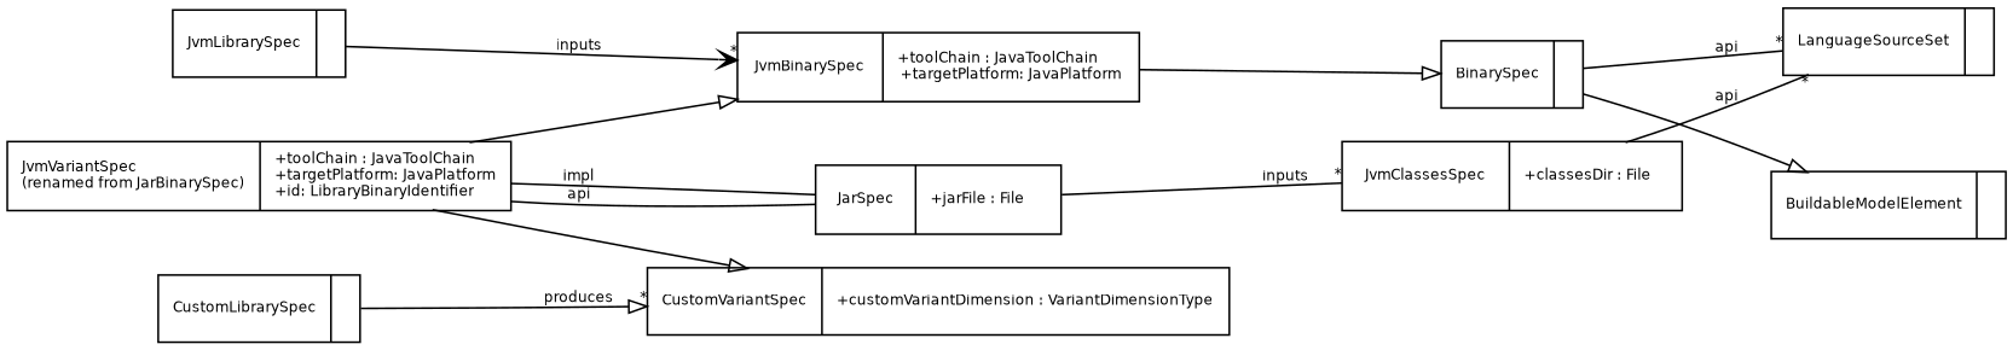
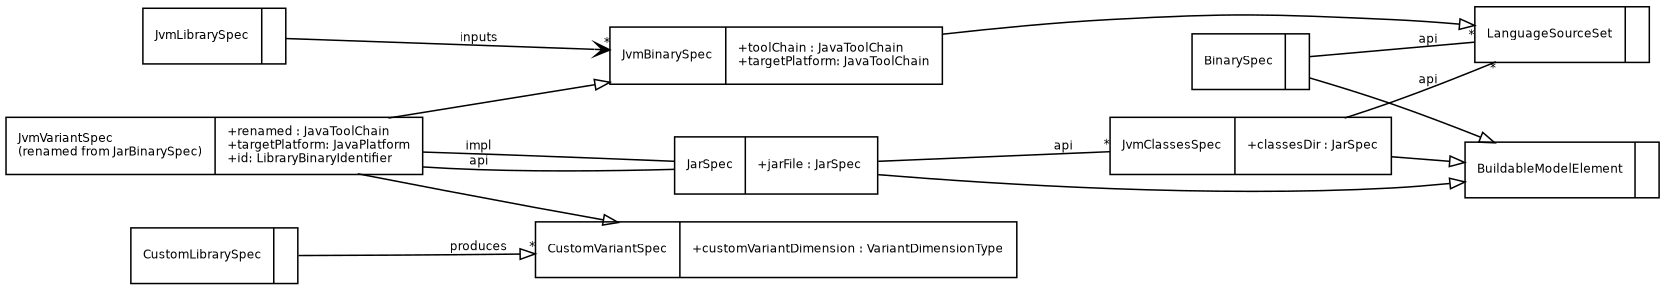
  digraph {
    fontname="Bitstream Vera Sans"
    fontsize=8
    rankdir=LR
    node [fontname="Bitstream Vera Sans" fontsize=8 shape=record]
    edge [arrowhead=empty fontname="Bitstream Vera Sans" fontsize=8]
    n1 [label="{BuildableModelElement|\l}"]
    n2 [label="{LanguageSourceSet|\l}"]
    n3 [label="{BinarySpec|\l}"]
-   n4 [label="{JvmClassesSpec|+classesDir : File\l}"]
-   n5 [label="{JvmBinarySpec|+toolChain : JavaToolChain\l+targetPlatform: JavaPlatform}"]
-   n6 [label="{JvmVariantSpec\l(renamed from JarBinarySpec)|+toolChain : JavaToolChain\l+targetPlatform: JavaPlatform\l+id:  LibraryBinaryIdentifier\l}"]
-   n7 [label="{JarSpec|+jarFile : File \l}"]
+   n4 [label="{JvmClassesSpec|+classesDir : JarSpec\l}"]
+   n5 [label="{JvmBinarySpec|+toolChain : JavaToolChain\l+targetPlatform: JavaToolChain}"]
+   n6 [label="{JvmVariantSpec\l(renamed from JarBinarySpec)|+renamed : JavaToolChain\l+targetPlatform: JavaPlatform\l+id:  LibraryBinaryIdentifier\l}"]
+   n7 [label="{JarSpec|+jarFile : JarSpec \l}"]
    n8 [label="{CustomVariantSpec|+customVariantDimension :  VariantDimensionType\l}"]
    n9 [label="{JvmLibrarySpec|\l}"]
    n10 [label="{CustomLibrarySpec|\l}"]
    n3 -> n1
    n3 -> n2 [arrowhead=none headlabel="*" label=api]
+   n4 -> n1
    n4 -> n2 [arrowhead=none headlabel="*" label=api]
-   n5 -> n3
+   n5 -> n2
    n6 -> n5
    n6 -> n7 [arrowhead=none label=api]
    n6 -> n7 [arrowhead=none label=impl]
    n6 -> n8
-   n7 -> n4 [arrowhead=none headlabel="*" label=inputs]
+   n7 -> n1
+   n7 -> n4 [arrowhead=none headlabel="*" label=api]
    n9 -> n5 [arrowhead=open headlabel="*" label=inputs]
    n10 -> n8 [headlabel="*" label=produces]
  }
